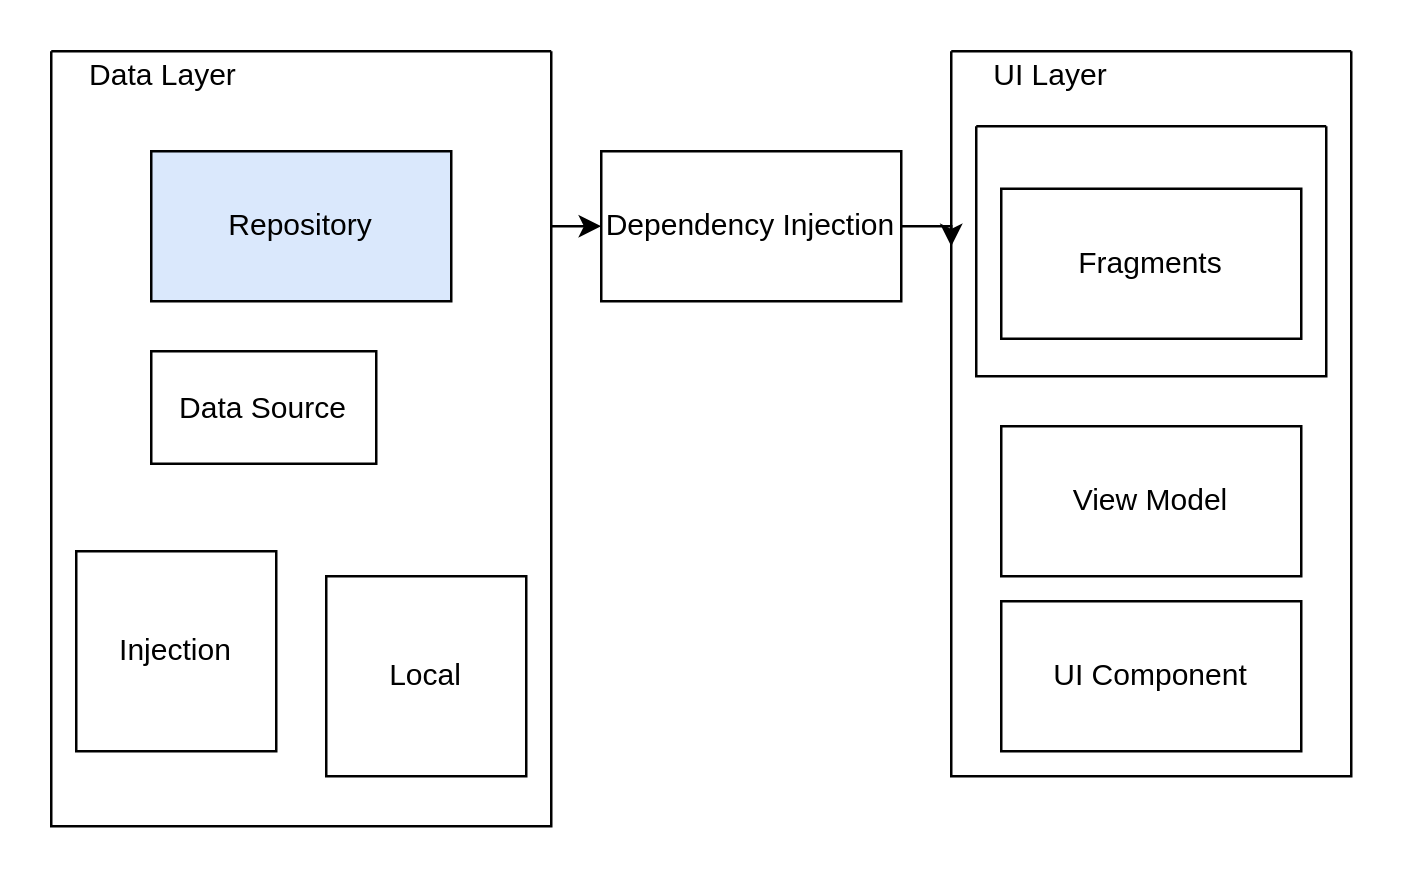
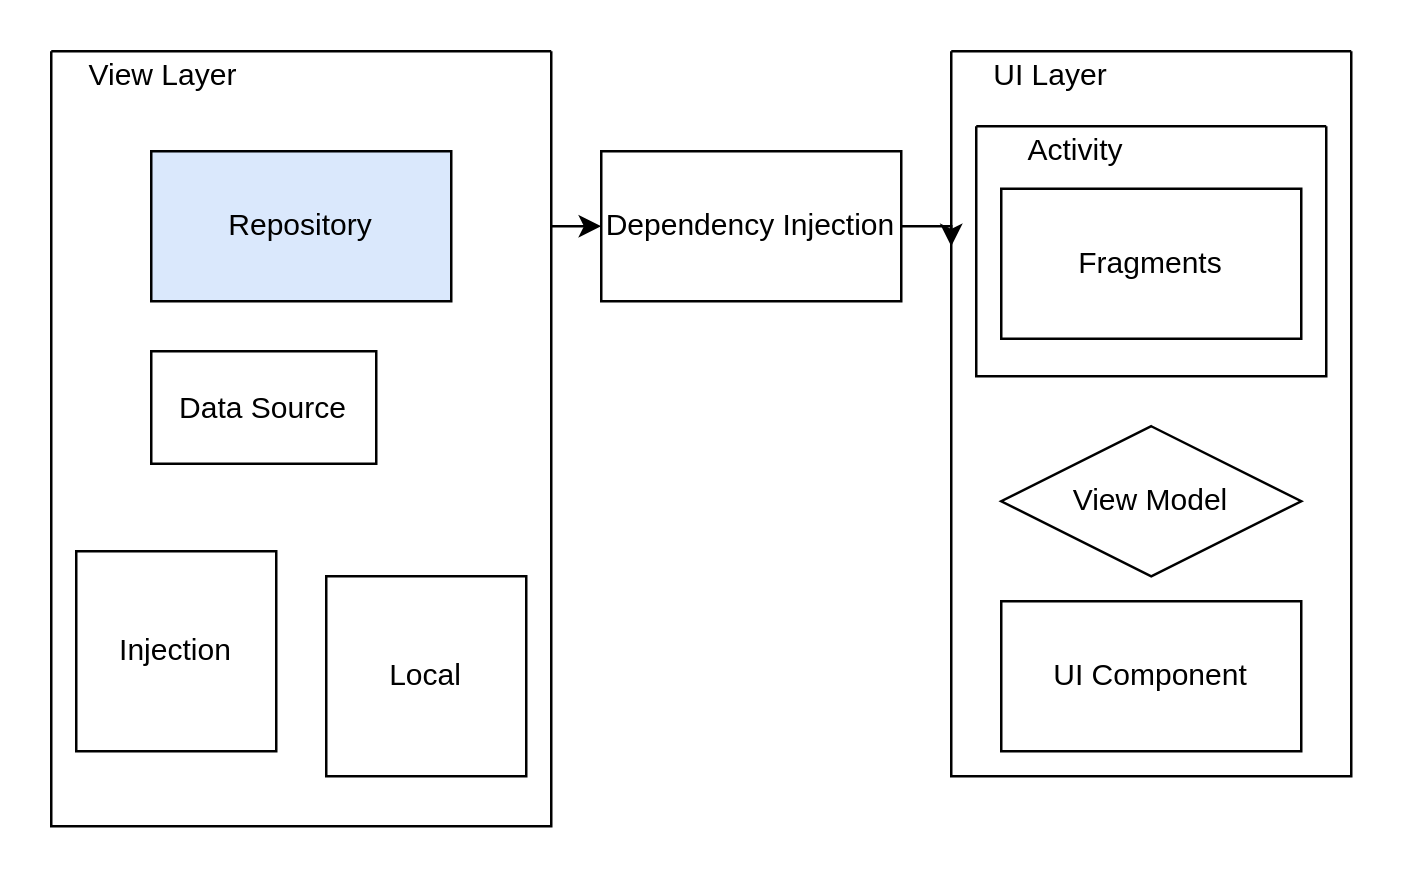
  <mxCell id="0" />
  <mxCell id="1" parent="0" />
  <mxCell id="2" style="edgeStyle=orthogonalEdgeStyle;rounded=0;orthogonalLoop=1;jettySize=auto;html=1;" edge="1" parent="1" source="3" target="17"><mxGeometry relative="1" as="geometry"><Array as="points"><mxPoint x="230" y="90" /><mxPoint x="230" y="90" /></Array></mxGeometry></mxCell>
  <mxCell id="3" value="" style="swimlane;startSize=0;" vertex="1" parent="1"><mxGeometry x="20" y="20" width="200" height="310" as="geometry"><mxRectangle x="40" y="40" width="50" height="40" as="alternateBounds" /></mxGeometry></mxCell>
- <mxCell id="4" value="Data Layer" style="text;html=1;strokeColor=none;fillColor=none;align=center;verticalAlign=middle;whiteSpace=wrap;rounded=0;" vertex="1" parent="3"><mxGeometry x="10" width="70" height="20" as="geometry" /></mxCell>
+ <mxCell id="4" value="View Layer" style="text;html=1;strokeColor=none;fillColor=none;align=center;verticalAlign=middle;whiteSpace=wrap;rounded=0;" vertex="1" parent="3"><mxGeometry x="10" width="70" height="20" as="geometry" /></mxCell>
  <mxCell id="5" value="Repository" style="rounded=0;whiteSpace=wrap;html=1;fillColor=#dae8fc;" vertex="1" parent="3"><mxGeometry x="40" y="40" width="120" height="60" as="geometry" /></mxCell>
  <mxCell id="6" value="Data Source" style="rounded=0;whiteSpace=wrap;html=1;" vertex="1" parent="3"><mxGeometry x="40" y="120" width="90" height="45" as="geometry" /></mxCell>
  <mxCell id="7" value="Injection" style="whiteSpace=wrap;html=1;aspect=fixed;" vertex="1" parent="3"><mxGeometry x="10" y="200" width="80" height="80" as="geometry" /></mxCell>
  <mxCell id="8" value="Local" style="whiteSpace=wrap;html=1;aspect=fixed;" vertex="1" parent="3"><mxGeometry x="110" y="210" width="80" height="80" as="geometry" /></mxCell>
  <mxCell id="9" value="" style="swimlane;startSize=0;" vertex="1" parent="1"><mxGeometry x="380" y="20" width="160" height="290" as="geometry" /></mxCell>
  <mxCell id="10" value="UI Layer" style="text;html=1;strokeColor=none;fillColor=none;align=center;verticalAlign=middle;whiteSpace=wrap;rounded=0;" vertex="1" parent="9"><mxGeometry x="10" width="60" height="20" as="geometry" /></mxCell>
  <mxCell id="11" value="" style="swimlane;startSize=0;" vertex="1" parent="9"><mxGeometry x="10" y="30" width="140" height="100" as="geometry"><mxRectangle x="10" y="30" width="140" height="40" as="alternateBounds" /></mxGeometry></mxCell>
+ <mxCell id="12" value="Activity" style="text;html=1;strokeColor=none;fillColor=none;align=center;verticalAlign=middle;whiteSpace=wrap;rounded=0;" vertex="1" parent="11"><mxGeometry x="10" width="60" height="20" as="geometry" /></mxCell>
  <mxCell id="13" value="Fragments" style="rounded=0;whiteSpace=wrap;html=1;" vertex="1" parent="11"><mxGeometry x="10" y="25" width="120" height="60" as="geometry" /></mxCell>
- <mxCell id="14" value="View Model" style="rounded=0;whiteSpace=wrap;html=1;" vertex="1" parent="9"><mxGeometry x="20" y="150" width="120" height="60" as="geometry" /></mxCell>
+ <mxCell id="14" value="View Model" style="rhombus;whiteSpace=wrap;html=1;" vertex="1" parent="9"><mxGeometry x="20" y="150" width="120" height="60" as="geometry" /></mxCell>
  <mxCell id="15" value="UI Component" style="rounded=0;whiteSpace=wrap;html=1;" vertex="1" parent="9"><mxGeometry x="20" y="220" width="120" height="60" as="geometry" /></mxCell>
  <mxCell id="16" style="edgeStyle=orthogonalEdgeStyle;rounded=0;orthogonalLoop=1;jettySize=auto;html=1;entryX=0;entryY=0.269;entryDx=0;entryDy=0;entryPerimeter=0;" edge="1" parent="1" source="17" target="9"><mxGeometry relative="1" as="geometry" /></mxCell>
  <mxCell id="17" value="Dependency Injection" style="rounded=0;whiteSpace=wrap;html=1;" vertex="1" parent="1"><mxGeometry x="240" y="60" width="120" height="60" as="geometry" /></mxCell>
